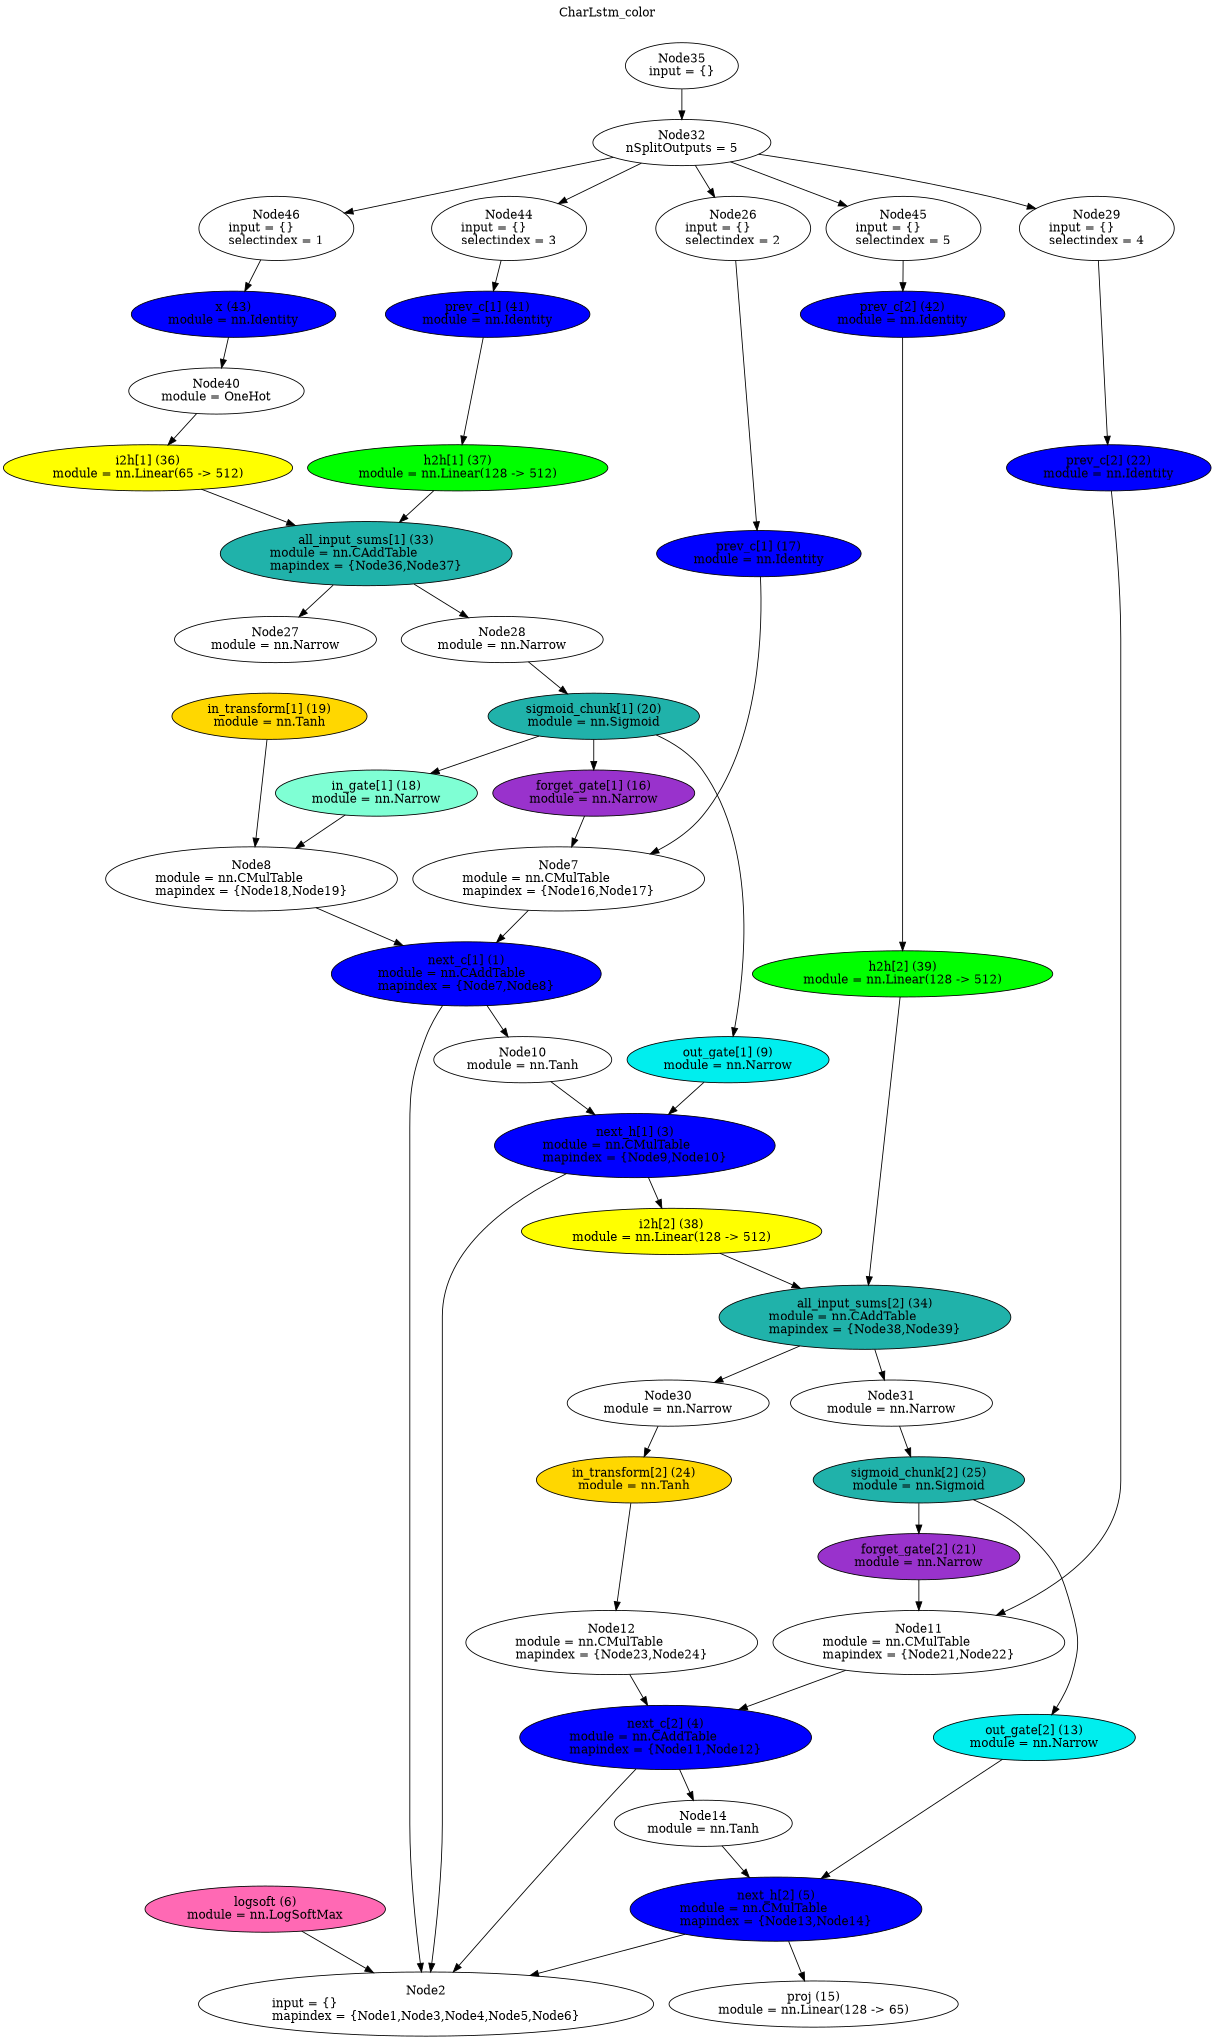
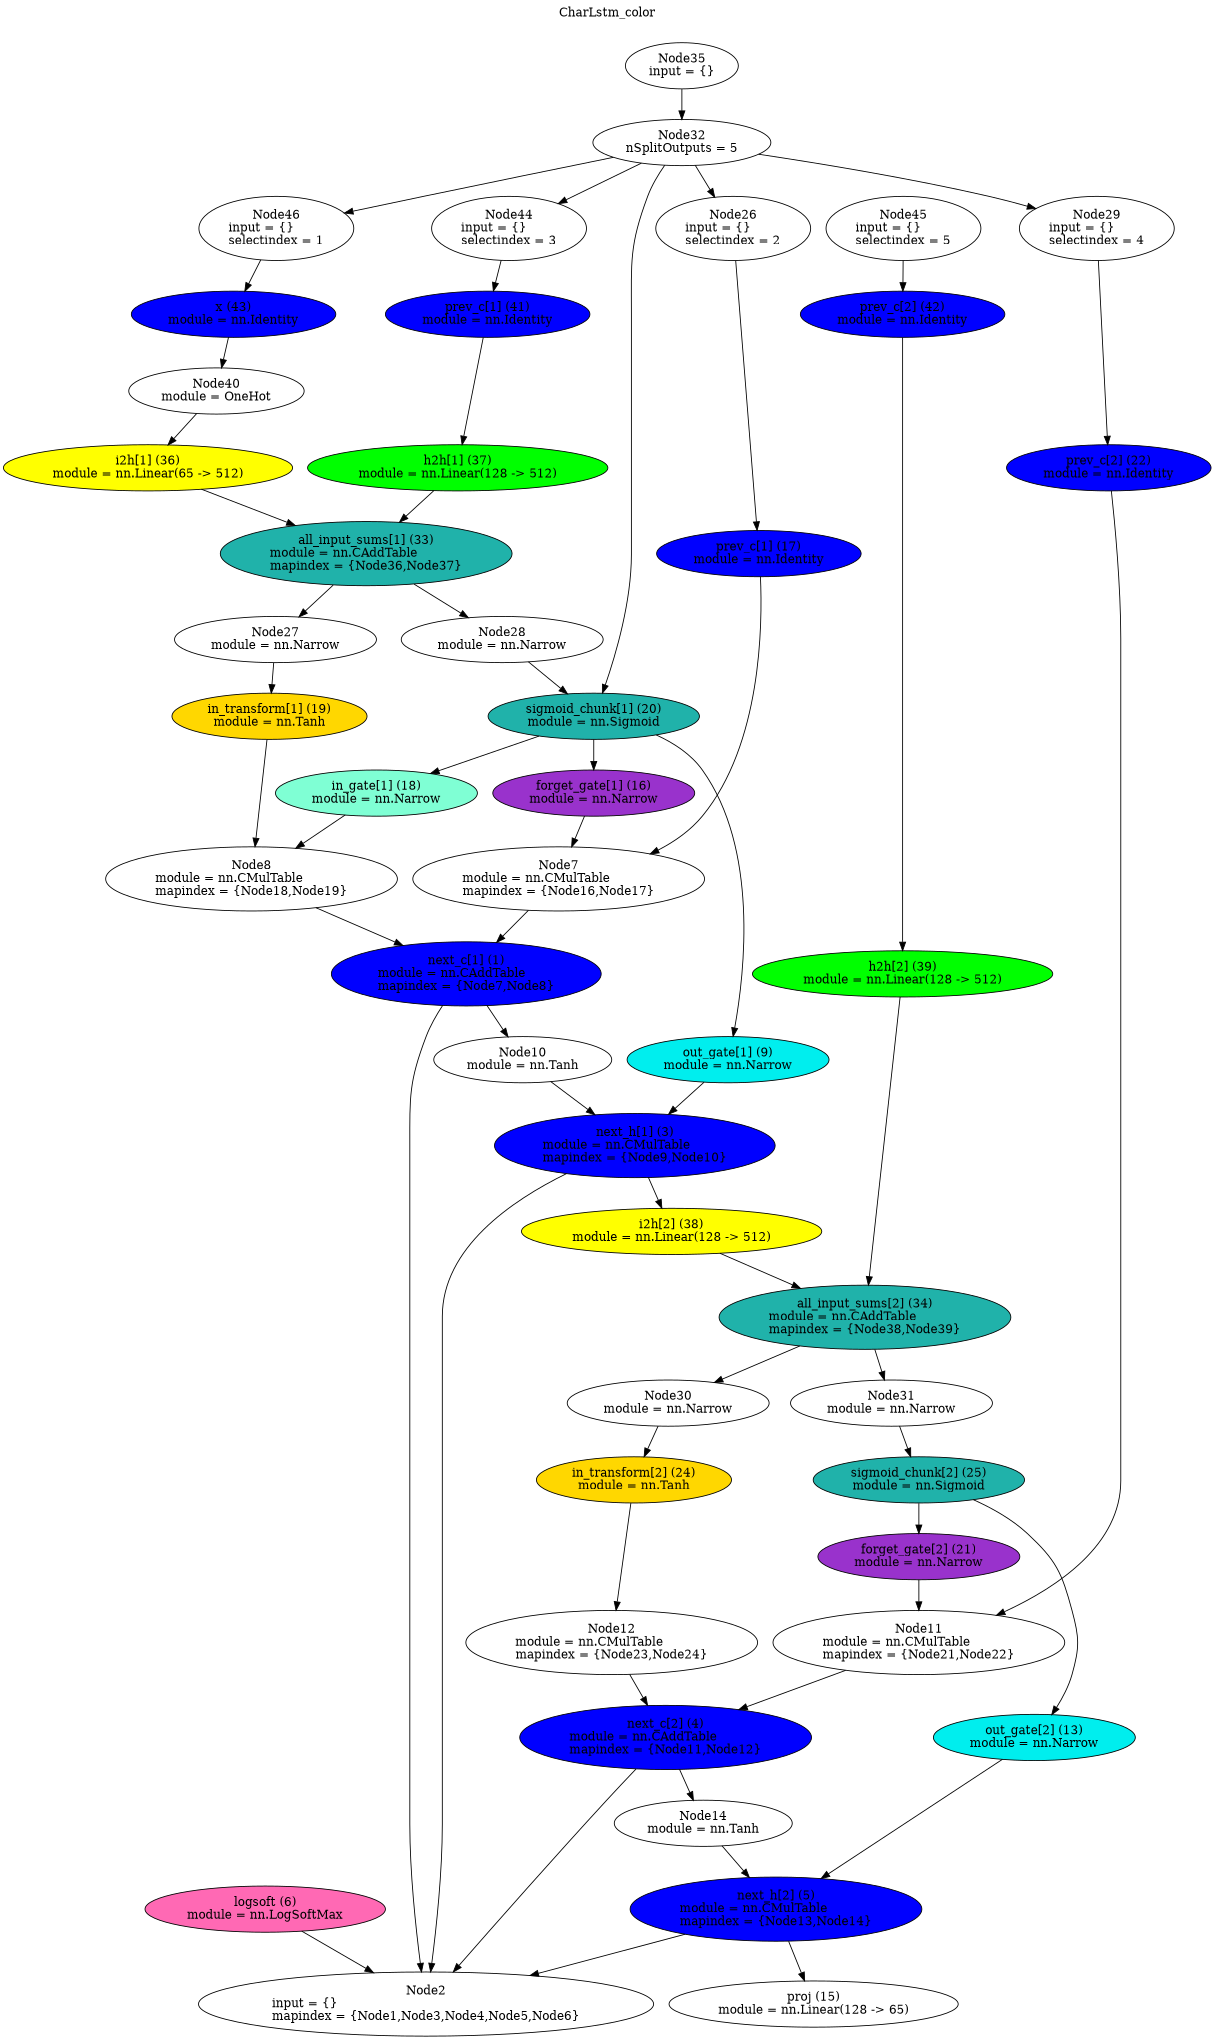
  digraph {
    label=CharLstm_color
    labelloc=t
    node [shape=oval style=filled]
    n1 [fillcolor=blue label="next_c[1] (1)\nmodule = nn.CAddTable\lmapindex = {Node7,Node8}"]
    n2 [label="Node2\ninput = {}\lmapindex = {Node1,Node3,Node4,Node5,Node6}" style=""]
    n3 [label="Node10\nmodule = nn.Tanh" style=""]
    n4 [fillcolor=blue label="next_h[1] (3)\nmodule = nn.CMulTable\lmapindex = {Node9,Node10}"]
    n5 [fillcolor=yellow label="i2h[2] (38)\nmodule = nn.Linear(128 -> 512)"]
    n6 [fillcolor=lightseagreen label="all_input_sums[2] (34)\nmodule = nn.CAddTable\lmapindex = {Node38,Node39}"]
    n7 [fillcolor=blue label="next_c[2] (4)\nmodule = nn.CAddTable\lmapindex = {Node11,Node12}"]
    n8 [label="Node14\nmodule = nn.Tanh" style=""]
    n9 [fillcolor=blue label="next_h[2] (5)\nmodule = nn.CMulTable\lmapindex = {Node13,Node14}"]
    n10 [label="proj (15)\nmodule = nn.Linear(128 -> 65)" style=""]
    n11 [fillcolor=hotpink label="logsoft (6)\nmodule = nn.LogSoftMax"]
    n12 [label="Node7\nmodule = nn.CMulTable\lmapindex = {Node16,Node17}" style=""]
    n13 [label="Node8\nmodule = nn.CMulTable\lmapindex = {Node18,Node19}" style=""]
    n14 [fillcolor=cyan2 label="out_gate[1] (9)\nmodule = nn.Narrow"]
    n15 [label="Node11\nmodule = nn.CMulTable\lmapindex = {Node21,Node22}" style=""]
    n16 [label="Node12\nmodule = nn.CMulTable\lmapindex = {Node23,Node24}" style=""]
    n17 [fillcolor=cyan2 label="out_gate[2] (13)\nmodule = nn.Narrow"]
    n18 [fillcolor=darkorchid label="forget_gate[1] (16)\nmodule = nn.Narrow"]
    n19 [fillcolor=blue label="prev_c[1] (17)\nmodule = nn.Identity"]
    n20 [fillcolor=aquamarine label="in_gate[1] (18)\nmodule = nn.Narrow"]
    n21 [fillcolor=gold label="in_transform[1] (19)\nmodule = nn.Tanh"]
    n22 [fillcolor=lightseagreen label="sigmoid_chunk[1] (20)\nmodule = nn.Sigmoid"]
    n23 [fillcolor=darkorchid label="forget_gate[2] (21)\nmodule = nn.Narrow"]
    n24 [fillcolor=blue label="prev_c[2] (22)\nmodule = nn.Identity"]
    n25 [fillcolor=gold label="in_transform[2] (24)\nmodule = nn.Tanh"]
    n26 [fillcolor=lightseagreen label="sigmoid_chunk[2] (25)\nmodule = nn.Sigmoid"]
    n27 [label="Node26\ninput = {}\lselectindex = 2" style=""]
    n28 [label="Node27\nmodule = nn.Narrow" style=""]
    n29 [label="Node28\nmodule = nn.Narrow" style=""]
    n30 [label="Node29\ninput = {}\lselectindex = 4" style=""]
    n31 [label="Node30\nmodule = nn.Narrow" style=""]
    n32 [label="Node31\nmodule = nn.Narrow" style=""]
    n33 [label="Node32\nnSplitOutputs = 5" style=""]
    n34 [label="Node44\ninput = {}\lselectindex = 3" style=""]
    n35 [label="Node45\ninput = {}\lselectindex = 5" style=""]
    n36 [label="Node46\ninput = {}\lselectindex = 1" style=""]
    n37 [fillcolor=blue label="prev_c[1] (41)\nmodule = nn.Identity"]
    n38 [fillcolor=blue label="prev_c[2] (42)\nmodule = nn.Identity"]
    n39 [fillcolor=blue label="x (43)\nmodule = nn.Identity"]
    n40 [fillcolor=lightseagreen label="all_input_sums[1] (33)\nmodule = nn.CAddTable\lmapindex = {Node36,Node37}"]
    n41 [label="Node35\ninput = {}" style=""]
    n42 [fillcolor=yellow label="i2h[1] (36)\nmodule = nn.Linear(65 -> 512)"]
    n43 [fillcolor=green label="h2h[1] (37)\nmodule = nn.Linear(128 -> 512)"]
    n44 [fillcolor=green label="h2h[2] (39)\nmodule = nn.Linear(128 -> 512)"]
    n45 [label="Node40\nmodule = OneHot" style=""]
    n1 -> n2
    n1 -> n3
    n3 -> n4
    n4 -> n2
    n4 -> n5
    n5 -> n6
    n6 -> n31
    n6 -> n32
    n7 -> n2
    n7 -> n8
    n8 -> n9
    n9 -> n2
    n9 -> n10
    n11 -> n2
    n12 -> n1
    n13 -> n1
    n14 -> n4
    n15 -> n7
    n16 -> n7
    n17 -> n9
    n18 -> n12
    n19 -> n12
    n20 -> n13
    n21 -> n13
    n22 -> n14
    n22 -> n18
    n22 -> n20
    n23 -> n15
    n24 -> n15
    n25 -> n16
    n26 -> n17
    n26 -> n23
    n27 -> n19
+   n28 -> n21
    n29 -> n22
    n30 -> n24
    n31 -> n25
    n32 -> n26
    n33 -> n27
    n33 -> n30
    n33 -> n34
-   n33 -> n35
+   n33 -> n22
    n33 -> n36
    n34 -> n37
    n35 -> n38
    n36 -> n39
    n37 -> n43
    n38 -> n44
    n39 -> n45
    n40 -> n28
    n40 -> n29
    n41 -> n33
    n42 -> n40
    n43 -> n40
    n44 -> n6
    n45 -> n42
  }
